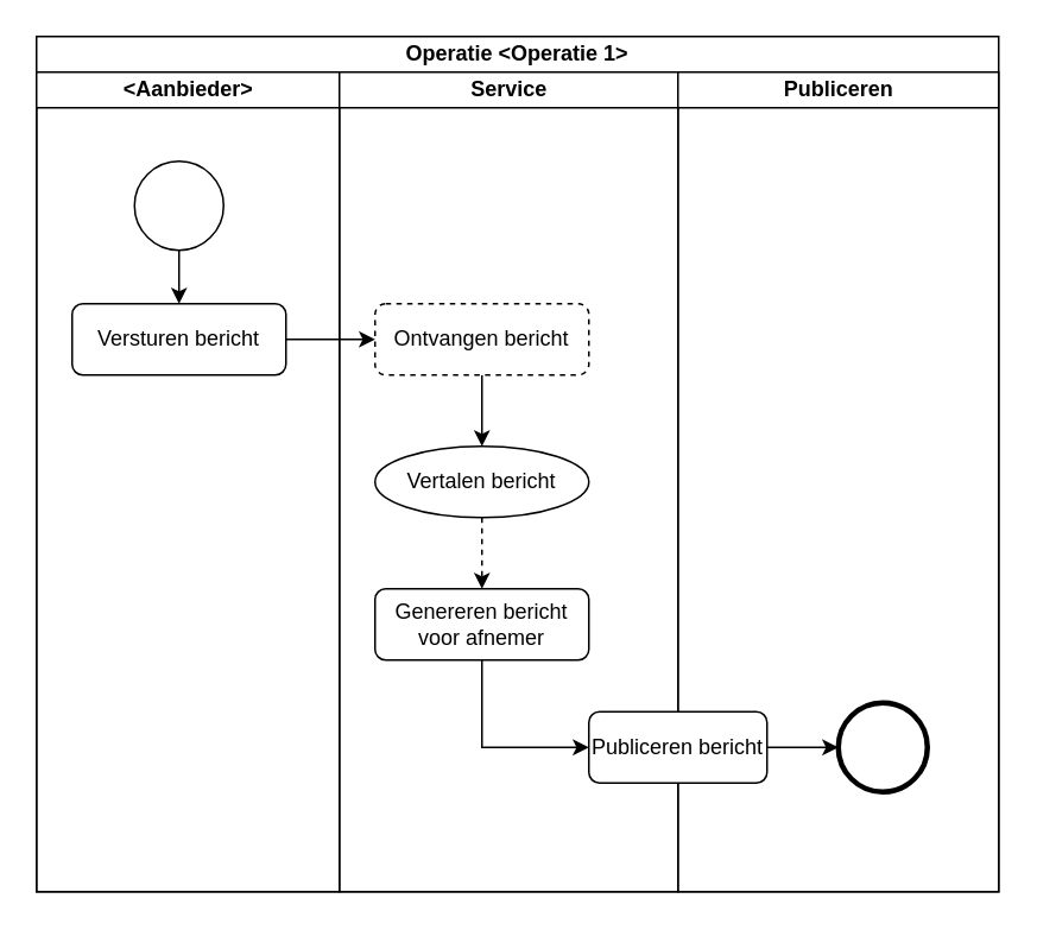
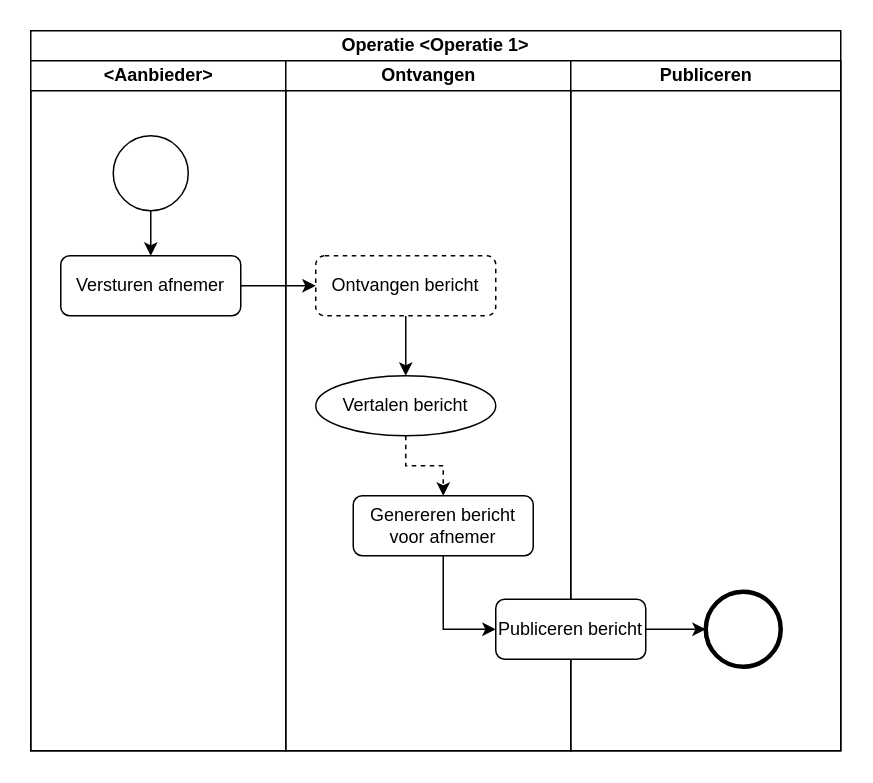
  <mxCell id="0" />
  <mxCell id="1" parent="0" />
  <mxCell id="2" value="Operatie &amp;lt;Operatie 1&amp;gt;" style="swimlane;html=1;childLayout=stackLayout;resizeParent=1;resizeParentMax=0;startSize=20;whiteSpace=wrap;" vertex="1" parent="1"><mxGeometry x="20" y="20" width="540" height="480" as="geometry" /></mxCell>
  <mxCell id="3" value="&amp;lt;Aanbieder&amp;gt;" style="swimlane;html=1;startSize=20;" vertex="1" parent="2"><mxGeometry y="20" width="170" height="460" as="geometry" /></mxCell>
  <mxCell id="4" value="" style="edgeStyle=orthogonalEdgeStyle;rounded=0;orthogonalLoop=1;jettySize=auto;html=1;" edge="1" parent="3" source="5" target="6"><mxGeometry relative="1" as="geometry" /></mxCell>
  <mxCell id="5" value="" style="points=[[0.145,0.145,0],[0.5,0,0],[0.855,0.145,0],[1,0.5,0],[0.855,0.855,0],[0.5,1,0],[0.145,0.855,0],[0,0.5,0]];shape=mxgraph.bpmn.event;html=1;verticalLabelPosition=bottom;labelBackgroundColor=#ffffff;verticalAlign=top;align=center;perimeter=ellipsePerimeter;outlineConnect=0;aspect=fixed;outline=standard;symbol=general;" vertex="1" parent="3"><mxGeometry x="55" y="50" width="50" height="50" as="geometry" /></mxCell>
- <mxCell id="6" value="Versturen bericht" style="rounded=1;whiteSpace=wrap;html=1;" vertex="1" parent="3"><mxGeometry x="20" y="130" width="120" height="40" as="geometry" /></mxCell>
- <mxCell id="7" value="Service" style="swimlane;html=1;startSize=20;" vertex="1" parent="2"><mxGeometry x="170" y="20" width="190" height="460" as="geometry" /></mxCell>
+ <mxCell id="6" value="Versturen afnemer" style="rounded=1;whiteSpace=wrap;html=1;" vertex="1" parent="3"><mxGeometry x="20" y="130" width="120" height="40" as="geometry" /></mxCell>
+ <mxCell id="7" value="Ontvangen" style="swimlane;html=1;startSize=20;" vertex="1" parent="2"><mxGeometry x="170" y="20" width="190" height="460" as="geometry" /></mxCell>
  <mxCell id="8" value="" style="edgeStyle=orthogonalEdgeStyle;rounded=0;orthogonalLoop=1;jettySize=auto;html=1;" edge="1" parent="7" source="9" target="11"><mxGeometry relative="1" as="geometry" /></mxCell>
  <mxCell id="9" value="Ontvangen bericht" style="rounded=1;whiteSpace=wrap;html=1;dashed=1;" vertex="1" parent="7"><mxGeometry x="20" y="130" width="120" height="40" as="geometry" /></mxCell>
  <mxCell id="10" value="" style="edgeStyle=orthogonalEdgeStyle;rounded=0;orthogonalLoop=1;jettySize=auto;html=1;dashed=1;" edge="1" parent="7" source="11" target="12"><mxGeometry relative="1" as="geometry" /></mxCell>
  <mxCell id="11" value="Vertalen bericht" style="ellipse;whiteSpace=wrap;html=1;" vertex="1" parent="7"><mxGeometry x="20" y="210" width="120" height="40" as="geometry" /></mxCell>
- <mxCell id="12" value="Genereren bericht&lt;br&gt;voor afnemer" style="rounded=1;whiteSpace=wrap;html=1;" vertex="1" parent="7"><mxGeometry x="20" y="290" width="120" height="40" as="geometry" /></mxCell>
+ <mxCell id="12" value="Genereren bericht&lt;br&gt;voor afnemer" style="rounded=1;whiteSpace=wrap;html=1;" vertex="1" parent="7"><mxGeometry x="45" y="290" width="120" height="40" as="geometry" /></mxCell>
  <mxCell id="13" value="" style="edgeStyle=orthogonalEdgeStyle;rounded=0;orthogonalLoop=1;jettySize=auto;html=1;" edge="1" parent="2" source="6" target="9"><mxGeometry relative="1" as="geometry" /></mxCell>
  <mxCell id="14" style="edgeStyle=orthogonalEdgeStyle;rounded=0;orthogonalLoop=1;jettySize=auto;html=1;entryX=0;entryY=0.5;entryDx=0;entryDy=0;" edge="1" parent="2" source="12" target="18"><mxGeometry relative="1" as="geometry" /></mxCell>
  <mxCell id="15" value="Publiceren" style="swimlane;html=1;startSize=20;" vertex="1" parent="2"><mxGeometry x="360" y="20" width="180" height="460" as="geometry" /></mxCell>
  <mxCell id="16" value="" style="points=[[0.145,0.145,0],[0.5,0,0],[0.855,0.145,0],[1,0.5,0],[0.855,0.855,0],[0.5,1,0],[0.145,0.855,0],[0,0.5,0]];shape=mxgraph.bpmn.event;html=1;verticalLabelPosition=bottom;labelBackgroundColor=#ffffff;verticalAlign=top;align=center;perimeter=ellipsePerimeter;outlineConnect=0;aspect=fixed;outline=end;symbol=terminate2;" vertex="1" parent="15"><mxGeometry x="90" y="354" width="50" height="50" as="geometry" /></mxCell>
  <mxCell id="17" value="" style="edgeStyle=orthogonalEdgeStyle;rounded=0;orthogonalLoop=1;jettySize=auto;html=1;" edge="1" parent="15" source="18" target="16"><mxGeometry relative="1" as="geometry" /></mxCell>
  <mxCell id="18" value="Publiceren bericht" style="rounded=1;whiteSpace=wrap;html=1;" vertex="1" parent="15"><mxGeometry x="-50" y="359" width="100" height="40" as="geometry" /></mxCell>
